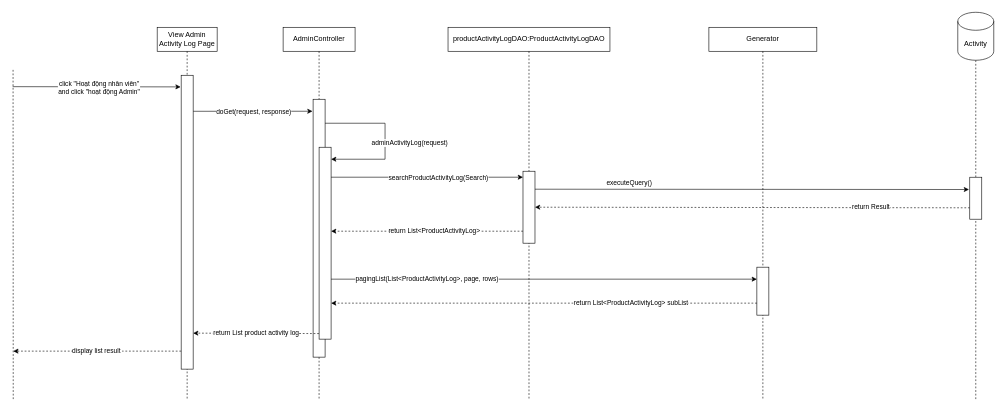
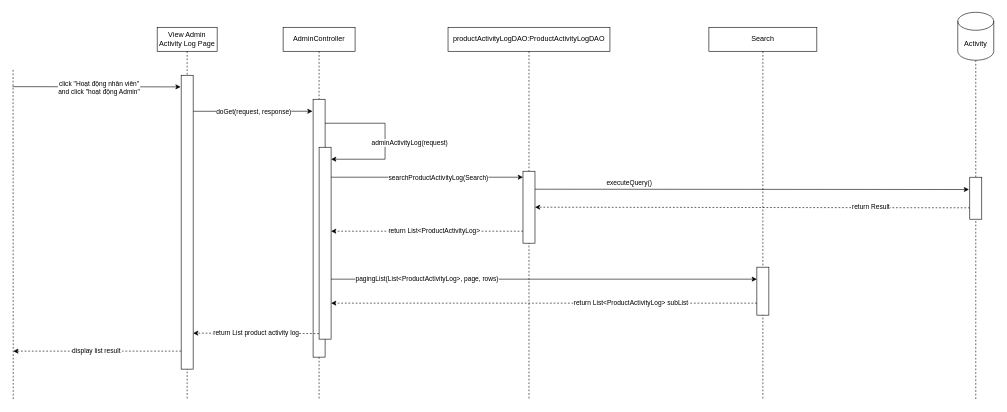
  <mxCell id="0" />
  <mxCell id="1" parent="0" />
  <mxCell id="2" value="productActivityLogDAO:ProductActivityLogDAO" style="shape=umlLifeline;perimeter=lifelinePerimeter;whiteSpace=wrap;html=1;container=1;dropTarget=0;collapsible=0;recursiveResize=0;outlineConnect=0;portConstraint=eastwest;newEdgeStyle={&quot;curved&quot;:0,&quot;rounded&quot;:0};" parent="1" vertex="1"><mxGeometry x="746" y="45" width="270" height="620" as="geometry" /></mxCell>
  <mxCell id="3" value="" style="endArrow=none;dashed=1;html=1;rounded=0;" parent="1" source="25" target="4" edge="1"><mxGeometry width="50" height="50" relative="1" as="geometry"><mxPoint x="1161" y="785" as="sourcePoint" /><mxPoint x="251" y="115" as="targetPoint" /></mxGeometry></mxCell>
  <mxCell id="4" value="Activity" style="shape=cylinder3;whiteSpace=wrap;html=1;boundedLbl=1;backgroundOutline=1;size=15;" parent="1" vertex="1"><mxGeometry x="1596" y="20" width="60" height="80" as="geometry" /></mxCell>
  <mxCell id="5" value="" style="endArrow=none;dashed=1;html=1;rounded=0;" parent="1" edge="1"><mxGeometry width="50" height="50" relative="1" as="geometry"><mxPoint x="21" y="665" as="sourcePoint" /><mxPoint x="20.72" y="115" as="targetPoint" /></mxGeometry></mxCell>
  <mxCell id="6" value="AdminController" style="shape=umlLifeline;perimeter=lifelinePerimeter;whiteSpace=wrap;html=1;container=1;dropTarget=0;collapsible=0;recursiveResize=0;outlineConnect=0;portConstraint=eastwest;newEdgeStyle={&quot;curved&quot;:0,&quot;rounded&quot;:0};" parent="1" vertex="1"><mxGeometry x="471" y="45" width="120" height="620" as="geometry" /></mxCell>
- <mxCell id="7" value="Generator" style="shape=umlLifeline;perimeter=lifelinePerimeter;whiteSpace=wrap;html=1;container=1;dropTarget=0;collapsible=0;recursiveResize=0;outlineConnect=0;portConstraint=eastwest;newEdgeStyle={&quot;curved&quot;:0,&quot;rounded&quot;:0};" parent="1" vertex="1"><mxGeometry x="1181" y="45" width="180" height="620" as="geometry" /></mxCell>
+ <mxCell id="7" value="Search" style="shape=umlLifeline;perimeter=lifelinePerimeter;whiteSpace=wrap;html=1;container=1;dropTarget=0;collapsible=0;recursiveResize=0;outlineConnect=0;portConstraint=eastwest;newEdgeStyle={&quot;curved&quot;:0,&quot;rounded&quot;:0};" parent="1" vertex="1"><mxGeometry x="1181" y="45" width="180" height="620" as="geometry" /></mxCell>
  <mxCell id="8" value="" style="endArrow=classic;html=1;rounded=0;entryX=-0.05;entryY=0.024;entryDx=0;entryDy=0;entryPerimeter=0;" parent="1" edge="1"><mxGeometry width="50" height="50" relative="1" as="geometry"><mxPoint x="321" y="185.08" as="sourcePoint" /><mxPoint x="520" y="185" as="targetPoint" /></mxGeometry></mxCell>
  <mxCell id="9" value="doGet(request, response)" style="edgeLabel;html=1;align=center;verticalAlign=middle;resizable=0;points=[];" parent="8" vertex="1" connectable="0"><mxGeometry x="0.087" relative="1" as="geometry"><mxPoint x="-7" as="offset" /></mxGeometry></mxCell>
  <mxCell id="10" value="" style="endArrow=classic;html=1;rounded=0;entryX=0.005;entryY=0.034;entryDx=0;entryDy=0;entryPerimeter=0;" parent="1" edge="1"><mxGeometry width="50" height="50" relative="1" as="geometry"><mxPoint x="20" y="144" as="sourcePoint" /><mxPoint x="300.1" y="144.38" as="targetPoint" /></mxGeometry></mxCell>
  <mxCell id="11" value="click &quot;Hoạt động nhân viên&quot; &lt;br&gt;and click &quot;hoạt động Admin&quot;" style="edgeLabel;html=1;align=center;verticalAlign=middle;resizable=0;points=[];" parent="10" vertex="1" connectable="0"><mxGeometry x="-0.158" y="2" relative="1" as="geometry"><mxPoint x="25" y="3" as="offset" /></mxGeometry></mxCell>
  <mxCell id="12" value="" style="rounded=0;whiteSpace=wrap;html=1;" parent="1" vertex="1"><mxGeometry x="521" y="165" width="20" height="430" as="geometry" /></mxCell>
  <mxCell id="13" value="" style="rounded=0;whiteSpace=wrap;html=1;" parent="1" vertex="1"><mxGeometry x="871" y="285" width="20" height="120" as="geometry" /></mxCell>
  <mxCell id="14" value="&lt;span id=&quot;docs-internal-guid-dc2d509d-7fff-d388-6200-2b9743ca5b75&quot;&gt;&lt;/span&gt;View Admin Activity Log Page" style="shape=umlLifeline;perimeter=lifelinePerimeter;whiteSpace=wrap;html=1;container=1;dropTarget=0;collapsible=0;recursiveResize=0;outlineConnect=0;portConstraint=eastwest;newEdgeStyle={&quot;curved&quot;:0,&quot;rounded&quot;:0};" parent="1" vertex="1"><mxGeometry x="261" y="45" width="100" height="620" as="geometry" /></mxCell>
  <mxCell id="15" value="" style="rounded=0;whiteSpace=wrap;html=1;" parent="1" vertex="1"><mxGeometry x="301" y="125" width="20" height="490" as="geometry" /></mxCell>
  <mxCell id="16" value="" style="rounded=0;whiteSpace=wrap;html=1;" parent="1" vertex="1"><mxGeometry x="531" y="245" width="20" height="320" as="geometry" /></mxCell>
  <mxCell id="17" value="" style="endArrow=classic;html=1;rounded=0;" parent="1" edge="1"><mxGeometry width="50" height="50" relative="1" as="geometry"><mxPoint x="541" y="205" as="sourcePoint" /><mxPoint x="551" y="265" as="targetPoint" /><Array as="points"><mxPoint x="641" y="205" /><mxPoint x="641" y="265" /></Array></mxGeometry></mxCell>
  <mxCell id="18" value="adminActivityLog(request)" style="edgeLabel;html=1;align=center;verticalAlign=middle;resizable=0;points=[];" parent="17" vertex="1" connectable="0"><mxGeometry x="0.087" relative="1" as="geometry"><mxPoint x="40" y="-4" as="offset" /></mxGeometry></mxCell>
  <mxCell id="19" value="display list result&amp;nbsp;" style="endArrow=classic;html=1;rounded=0;dashed=1;exitX=0.005;exitY=0.82;exitDx=0;exitDy=0;exitPerimeter=0;" parent="1" edge="1"><mxGeometry width="50" height="50" relative="1" as="geometry"><mxPoint x="301" y="585" as="sourcePoint" /><mxPoint x="21" y="585" as="targetPoint" /><mxPoint as="offset" /></mxGeometry></mxCell>
  <mxCell id="20" value="return&amp;nbsp;List&amp;lt;ProductActivityLog&amp;gt;" style="endArrow=classic;html=1;rounded=0;dashed=1;exitX=-0.178;exitY=0.826;exitDx=0;exitDy=0;exitPerimeter=0;" parent="1" edge="1"><mxGeometry x="-0.075" width="50" height="50" relative="1" as="geometry"><mxPoint x="871" y="385" as="sourcePoint" /><mxPoint x="551" y="385" as="targetPoint" /><mxPoint as="offset" /></mxGeometry></mxCell>
  <mxCell id="21" value="" style="rounded=0;whiteSpace=wrap;html=1;" parent="1" vertex="1"><mxGeometry x="1261" y="445" width="20" height="80" as="geometry" /></mxCell>
  <mxCell id="22" value="executeQuery()" style="endArrow=classic;html=1;rounded=0;entryX=-0.065;entryY=0.293;entryDx=0;entryDy=0;entryPerimeter=0;exitX=1;exitY=0.25;exitDx=0;exitDy=0;" parent="1" edge="1" target="25" source="13"><mxGeometry x="-0.565" y="10" width="50" height="50" relative="1" as="geometry"><mxPoint x="901" y="316" as="sourcePoint" /><mxPoint x="1611" y="315" as="targetPoint" /><mxPoint as="offset" /></mxGeometry></mxCell>
  <mxCell id="23" value="return Result" style="endArrow=classic;html=1;rounded=0;dashed=1;exitX=0.012;exitY=0.85;exitDx=0;exitDy=0;exitPerimeter=0;entryX=1;entryY=0.5;entryDx=0;entryDy=0;" parent="1" edge="1" target="13"><mxGeometry x="-0.545" y="-1" width="50" height="50" relative="1" as="geometry"><mxPoint x="1616" y="346" as="sourcePoint" /><mxPoint x="901" y="346" as="targetPoint" /><mxPoint as="offset" /></mxGeometry></mxCell>
  <mxCell id="24" value="" style="endArrow=none;dashed=1;html=1;rounded=0;" parent="1" target="25" edge="1"><mxGeometry width="50" height="50" relative="1" as="geometry"><mxPoint x="1626" y="665" as="sourcePoint" /><mxPoint x="1941" y="175" as="targetPoint" /></mxGeometry></mxCell>
  <mxCell id="25" value="" style="rounded=0;whiteSpace=wrap;html=1;" parent="1" vertex="1"><mxGeometry x="1616" y="295" width="20" height="70" as="geometry" /></mxCell>
  <mxCell id="26" value="return List product activity log" style="endArrow=classic;html=1;rounded=0;dashed=1;exitX=-0.01;exitY=0.971;exitDx=0;exitDy=0;exitPerimeter=0;" parent="1" edge="1" source="16"><mxGeometry width="50" height="50" relative="1" as="geometry"><mxPoint x="521" y="555.46" as="sourcePoint" /><mxPoint x="321" y="555" as="targetPoint" /><mxPoint as="offset" /></mxGeometry></mxCell>
  <mxCell id="27" value="searchProductActivityLog(Search)" style="endArrow=classic;html=1;rounded=0;exitX=1;exitY=0.25;exitDx=0;exitDy=0;" edge="1" parent="1"><mxGeometry x="0.119" y="-1" width="50" height="50" relative="1" as="geometry"><mxPoint x="551" y="295" as="sourcePoint" /><mxPoint x="871" y="295" as="targetPoint" /><mxPoint as="offset" /></mxGeometry></mxCell>
  <mxCell id="28" value="pagingList(List&amp;lt;ProductActivityLog&amp;gt;, page, rows)" style="endArrow=classic;html=1;rounded=0;entryX=0;entryY=0.25;entryDx=0;entryDy=0;" edge="1" parent="1" target="21"><mxGeometry x="-0.548" width="50" height="50" relative="1" as="geometry"><mxPoint x="551" y="465" as="sourcePoint" /><mxPoint x="871" y="455" as="targetPoint" /><mxPoint as="offset" /></mxGeometry></mxCell>
  <mxCell id="29" value="return List&amp;lt;ProductActivityLog&amp;gt; subList" style="endArrow=classic;html=1;rounded=0;dashed=1;exitX=-0.178;exitY=0.826;exitDx=0;exitDy=0;exitPerimeter=0;" edge="1" parent="1"><mxGeometry x="-0.408" width="50" height="50" relative="1" as="geometry"><mxPoint x="1261" y="505" as="sourcePoint" /><mxPoint x="551" y="505" as="targetPoint" /><mxPoint as="offset" /></mxGeometry></mxCell>
